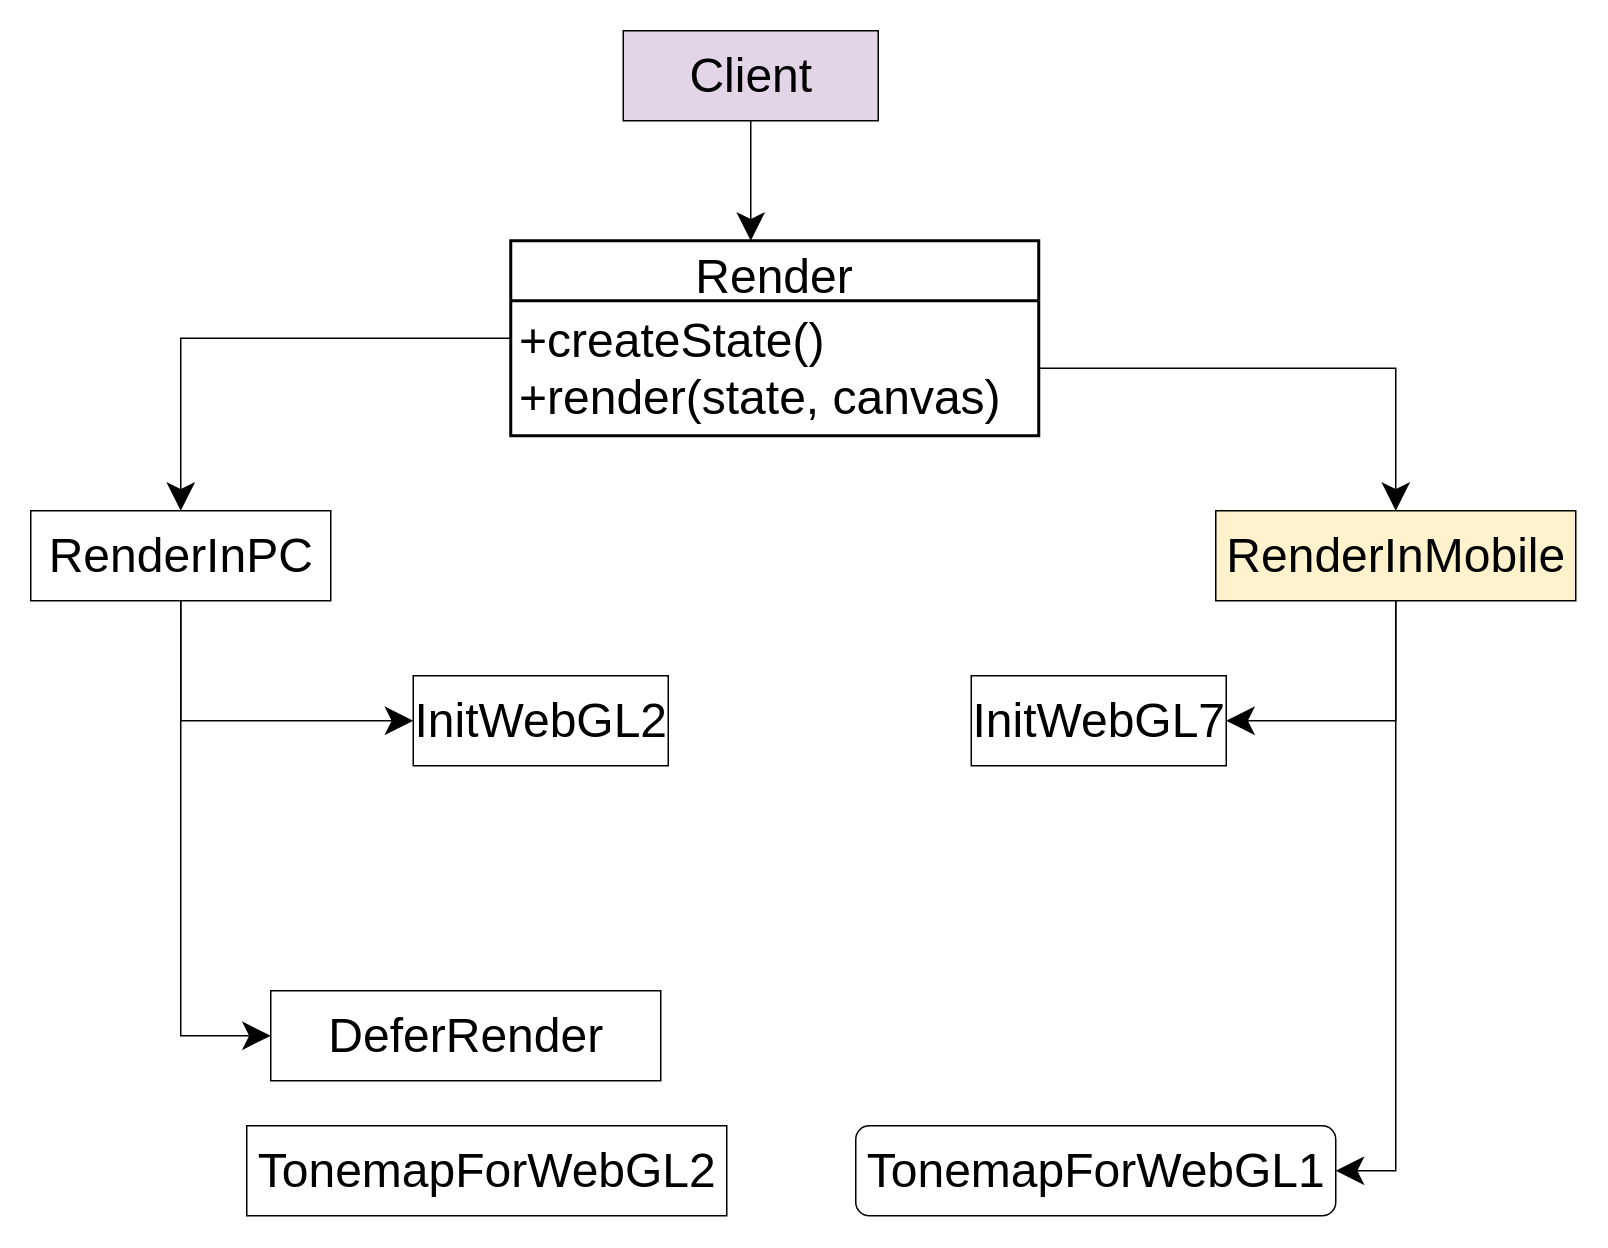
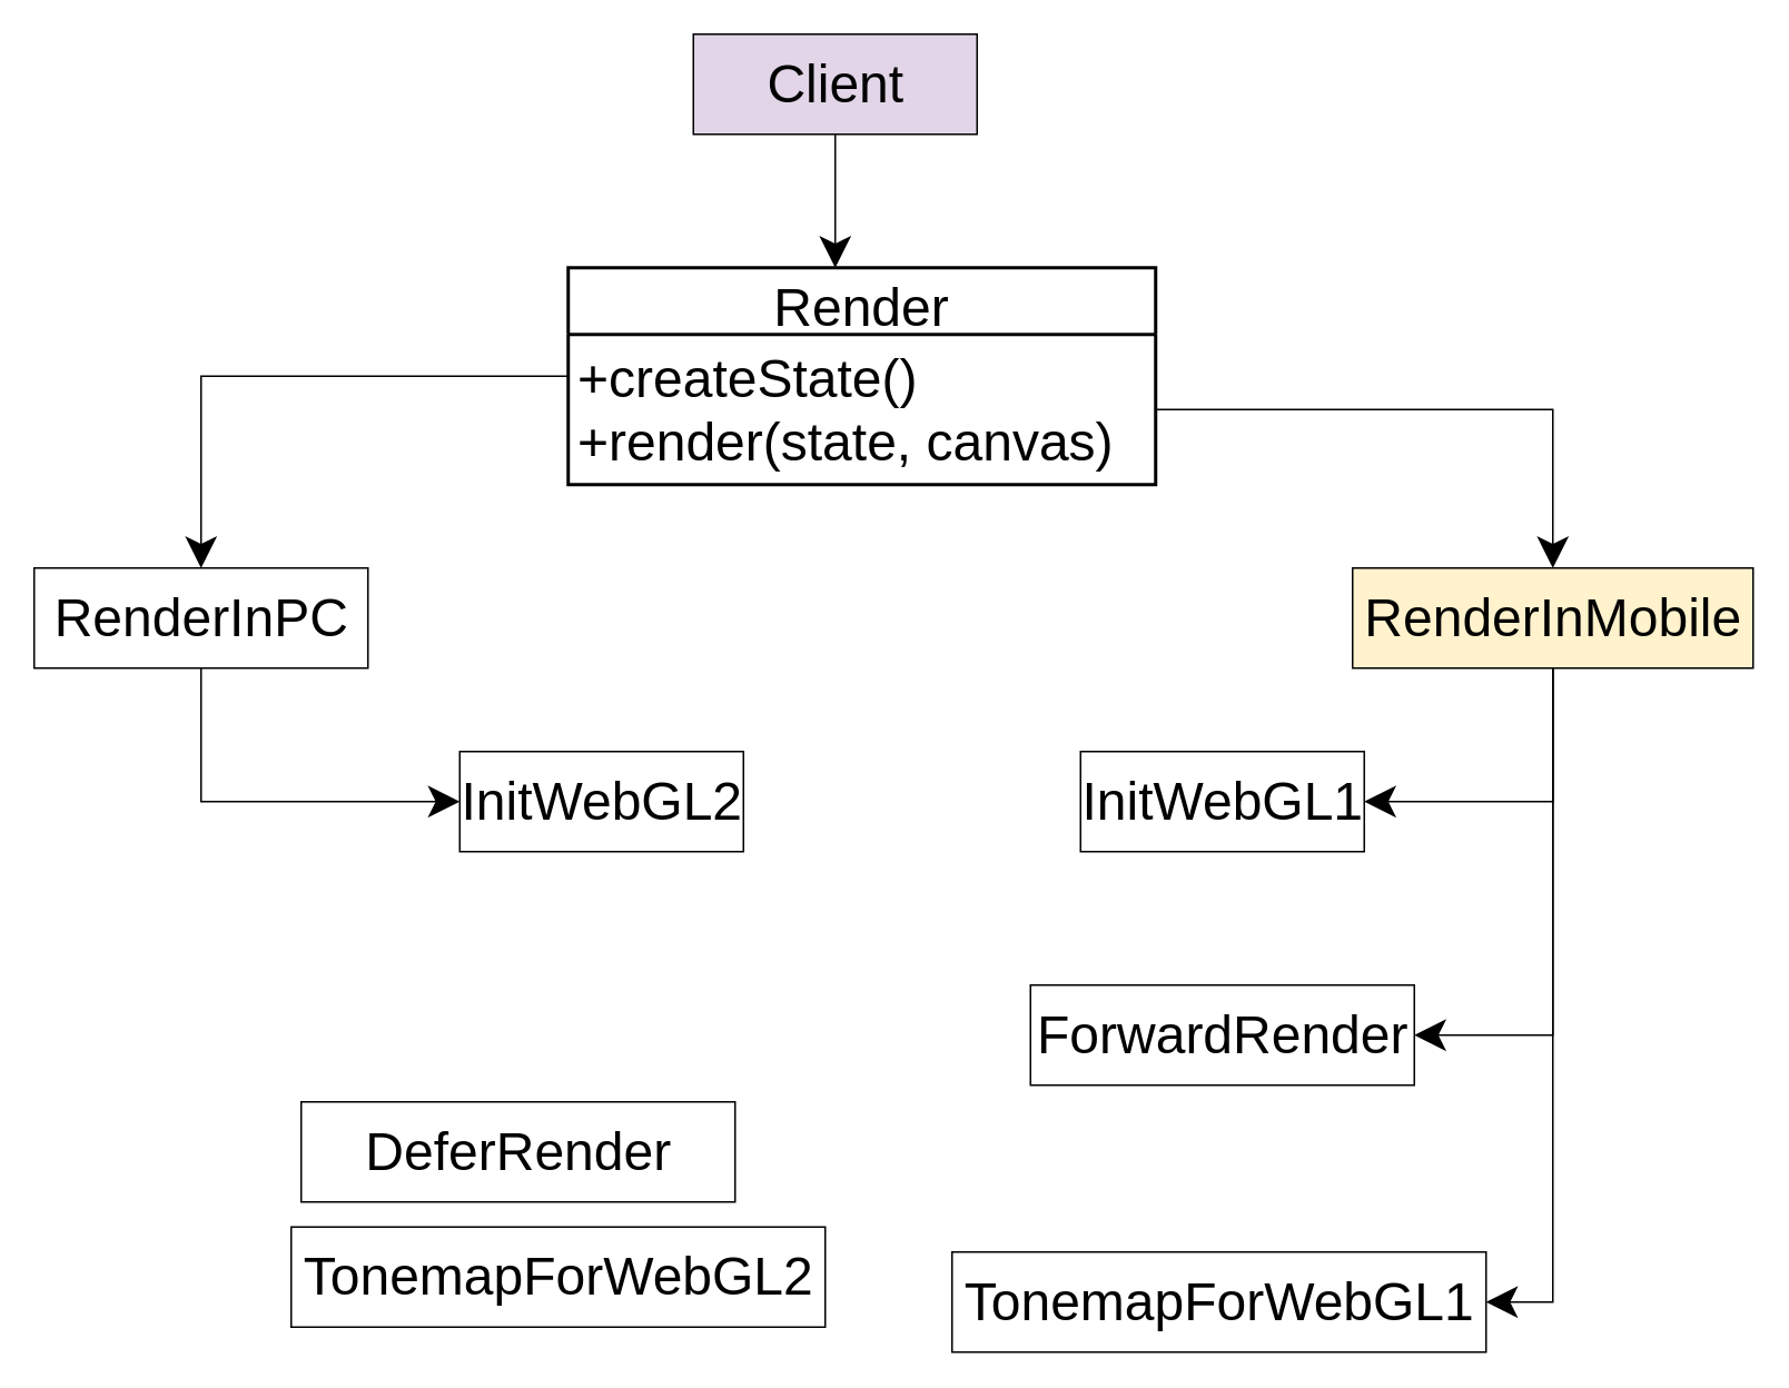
  <mxCell id="0" />
  <mxCell id="1" parent="0" />
- <mxCell id="2" style="edgeStyle=orthogonalEdgeStyle;rounded=0;orthogonalLoop=1;jettySize=auto;html=1;entryX=0;entryY=0.5;entryDx=0;entryDy=0;exitX=0.5;exitY=1;exitDx=0;exitDy=0;endSize=16;startSize=16;" parent="1" source="4" target="5" edge="1"><mxGeometry relative="1" as="geometry" /></mxCell>
  <mxCell id="3" style="edgeStyle=orthogonalEdgeStyle;rounded=0;orthogonalLoop=1;jettySize=auto;html=1;entryX=0;entryY=0.5;entryDx=0;entryDy=0;exitX=0.5;exitY=1;exitDx=0;exitDy=0;endSize=16;startSize=16;" parent="1" source="4" target="7" edge="1"><mxGeometry relative="1" as="geometry" /></mxCell>
  <mxCell id="4" value="RenderInPC" style="html=1;fontSize=32;" parent="1" vertex="1"><mxGeometry x="20" y="340" width="200" height="60" as="geometry" /></mxCell>
  <mxCell id="5" value="DeferRender" style="html=1;fontSize=32;" parent="1" vertex="1"><mxGeometry x="180" y="660" width="260" height="60" as="geometry" /></mxCell>
- <mxCell id="6" value="TonemapForWebGL2" style="html=1;fontSize=32;" parent="1" vertex="1"><mxGeometry x="164" y="750" width="320" height="60" as="geometry" /></mxCell>
+ <mxCell id="6" value="TonemapForWebGL2" style="html=1;fontSize=32;" parent="1" vertex="1"><mxGeometry x="174" y="735" width="320" height="60" as="geometry" /></mxCell>
  <mxCell id="7" value="InitWebGL2" style="html=1;fontSize=32;" parent="1" vertex="1"><mxGeometry x="275" y="450" width="170" height="60" as="geometry" /></mxCell>
+ <mxCell id="8" style="edgeStyle=orthogonalEdgeStyle;rounded=0;orthogonalLoop=1;jettySize=auto;html=1;entryX=1;entryY=0.5;entryDx=0;entryDy=0;endSize=16;startSize=16;" parent="1" source="11" target="12" edge="1"><mxGeometry relative="1" as="geometry" /></mxCell>
  <mxCell id="9" style="edgeStyle=orthogonalEdgeStyle;rounded=0;orthogonalLoop=1;jettySize=auto;html=1;entryX=1;entryY=0.5;entryDx=0;entryDy=0;endSize=16;startSize=16;" parent="1" source="11" target="14" edge="1"><mxGeometry relative="1" as="geometry"><Array as="points"><mxPoint x="930" y="780" /></Array></mxGeometry></mxCell>
  <mxCell id="10" style="edgeStyle=orthogonalEdgeStyle;rounded=0;orthogonalLoop=1;jettySize=auto;html=1;entryX=1;entryY=0.5;entryDx=0;entryDy=0;endSize=16;startSize=16;" edge="1" parent="1" source="11" target="13"><mxGeometry relative="1" as="geometry" /></mxCell>
  <mxCell id="11" value="RenderInMobile" style="html=1;fontSize=32;fillColor=#fff2cc;" parent="1" vertex="1"><mxGeometry x="810" y="340" width="240" height="60" as="geometry" /></mxCell>
- <mxCell id="13" value="InitWebGL7" style="html=1;fontSize=32;" parent="1" vertex="1"><mxGeometry x="647" y="450" width="170" height="60" as="geometry" /></mxCell>
- <mxCell id="14" value="TonemapForWebGL1" style="html=1;fontSize=32;rounded=1;" parent="1" vertex="1"><mxGeometry x="570" y="750" width="320" height="60" as="geometry" /></mxCell>
+ <mxCell id="12" value="ForwardRender" style="html=1;fontSize=32;" parent="1" vertex="1"><mxGeometry x="617" y="590" width="230" height="60" as="geometry" /></mxCell>
+ <mxCell id="13" value="InitWebGL1" style="html=1;fontSize=32;" parent="1" vertex="1"><mxGeometry x="647" y="450" width="170" height="60" as="geometry" /></mxCell>
+ <mxCell id="14" value="TonemapForWebGL1" style="html=1;fontSize=32;" parent="1" vertex="1"><mxGeometry x="570" y="750" width="320" height="60" as="geometry" /></mxCell>
  <mxCell id="15" value="" style="edgeStyle=orthogonalEdgeStyle;rounded=0;orthogonalLoop=1;jettySize=auto;html=1;endSize=16;startSize=16;" parent="1" source="16" edge="1"><mxGeometry relative="1" as="geometry"><mxPoint x="500" y="160" as="targetPoint" /></mxGeometry></mxCell>
  <mxCell id="16" value="Client" style="html=1;fontSize=32;fillColor=#e1d5e7;" parent="1" vertex="1"><mxGeometry x="415" y="20" width="170" height="60" as="geometry" /></mxCell>
  <mxCell id="17" style="edgeStyle=orthogonalEdgeStyle;rounded=0;orthogonalLoop=1;jettySize=auto;html=1;entryX=0.5;entryY=0;entryDx=0;entryDy=0;endSize=16;startSize=16;" parent="1" source="18" target="4" edge="1"><mxGeometry relative="1" as="geometry" /></mxCell>
  <mxCell id="18" value="Render" style="swimlane;childLayout=stackLayout;horizontal=1;startSize=40;horizontalStack=0;rounded=0;fontSize=32;fontStyle=0;strokeWidth=2;resizeParent=0;resizeLast=1;shadow=0;dashed=0;align=center;" parent="1" vertex="1"><mxGeometry x="340" y="160" width="352" height="130" as="geometry" /></mxCell>
  <mxCell id="19" value="+createState()&#10;+render(state, canvas)" style="align=left;strokeColor=none;fillColor=none;spacingLeft=4;fontSize=32;verticalAlign=top;resizable=0;rotatable=0;part=1;" parent="18" vertex="1"><mxGeometry y="40" width="352" height="90" as="geometry" /></mxCell>
  <mxCell id="20" style="edgeStyle=orthogonalEdgeStyle;rounded=0;orthogonalLoop=1;jettySize=auto;html=1;endSize=16;startSize=16;" parent="1" source="19" target="11" edge="1"><mxGeometry relative="1" as="geometry" /></mxCell>
